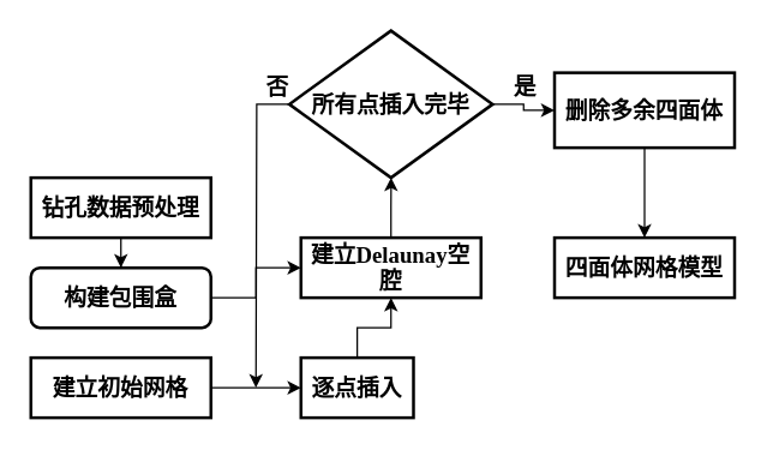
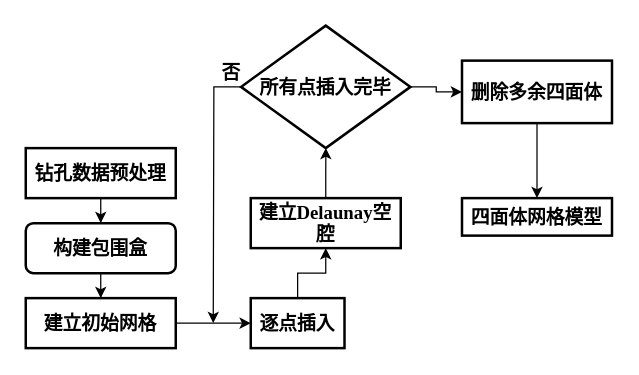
  <mxCell id="0" />
  <mxCell id="1" parent="0" />
  <mxCell id="2" value="" style="edgeStyle=orthogonalEdgeStyle;rounded=0;orthogonalLoop=1;jettySize=auto;html=1;fontStyle=1;fontFamily=Tahoma;fontSize=15;" parent="1" source="3" target="5" edge="1"><mxGeometry relative="1" as="geometry" /></mxCell>
  <mxCell id="3" value="钻孔数据预处理" style="whiteSpace=wrap;html=1;fontStyle=1;strokeWidth=2;gradientDirection=north;fontFamily=Tahoma;fontSize=15;" parent="1" vertex="1"><mxGeometry x="20" y="118" width="120" height="40" as="geometry" /></mxCell>
- <mxCell id="4" value="" style="edgeStyle=orthogonalEdgeStyle;rounded=0;orthogonalLoop=1;jettySize=auto;html=1;fontStyle=1;fontFamily=Tahoma;fontSize=15;" parent="1" source="5" target="11" edge="1"><mxGeometry relative="1" as="geometry" /></mxCell>
+ <mxCell id="4" value="" style="edgeStyle=orthogonalEdgeStyle;rounded=0;orthogonalLoop=1;jettySize=auto;html=1;fontStyle=1;fontFamily=Tahoma;fontSize=15;" parent="1" source="5" target="7" edge="1"><mxGeometry relative="1" as="geometry" /></mxCell>
  <mxCell id="5" value="构建包围盒" style="whiteSpace=wrap;html=1;fontStyle=1;strokeWidth=2;gradientDirection=north;fontFamily=Tahoma;fontSize=15;rounded=1;" parent="1" vertex="1"><mxGeometry x="20" y="178" width="120" height="40" as="geometry" /></mxCell>
  <mxCell id="6" value="" style="edgeStyle=orthogonalEdgeStyle;rounded=0;orthogonalLoop=1;jettySize=auto;html=1;fontStyle=1;fontFamily=Tahoma;fontSize=15;" parent="1" source="7" target="9" edge="1"><mxGeometry relative="1" as="geometry" /></mxCell>
  <mxCell id="7" value="建立初始网格" style="whiteSpace=wrap;html=1;fontStyle=1;strokeWidth=2;gradientDirection=north;fontFamily=Tahoma;fontSize=15;" parent="1" vertex="1"><mxGeometry x="20" y="238" width="120" height="40" as="geometry" /></mxCell>
  <mxCell id="8" value="" style="edgeStyle=orthogonalEdgeStyle;rounded=0;orthogonalLoop=1;jettySize=auto;html=1;fontStyle=1;fontFamily=Tahoma;fontSize=15;" parent="1" source="9" target="11" edge="1"><mxGeometry relative="1" as="geometry" /></mxCell>
  <mxCell id="9" value="逐点插入" style="whiteSpace=wrap;html=1;fontStyle=1;strokeWidth=2;gradientDirection=north;fontFamily=Tahoma;fontSize=15;" parent="1" vertex="1"><mxGeometry x="200" y="238" width="75" height="40" as="geometry" /></mxCell>
  <mxCell id="10" value="" style="edgeStyle=orthogonalEdgeStyle;rounded=0;orthogonalLoop=1;jettySize=auto;html=1;fontStyle=1;fontFamily=Tahoma;fontSize=15;" parent="1" source="11" target="14" edge="1"><mxGeometry relative="1" as="geometry" /></mxCell>
  <mxCell id="11" value="建立Delaunay空腔" style="whiteSpace=wrap;html=1;fontStyle=1;strokeWidth=2;gradientDirection=north;fontFamily=Tahoma;fontSize=15;" parent="1" vertex="1"><mxGeometry x="200" y="158" width="120" height="40" as="geometry" /></mxCell>
  <mxCell id="12" style="edgeStyle=orthogonalEdgeStyle;rounded=0;orthogonalLoop=1;jettySize=auto;html=1;exitX=0;exitY=0.5;exitDx=0;exitDy=0;fontFamily=Tahoma;fontSize=15;" parent="1" source="14" edge="1"><mxGeometry relative="1" as="geometry"><mxPoint x="170" y="258" as="targetPoint" /></mxGeometry></mxCell>
  <mxCell id="13" style="edgeStyle=orthogonalEdgeStyle;rounded=0;orthogonalLoop=1;jettySize=auto;html=1;entryX=0;entryY=0.5;entryDx=0;entryDy=0;fontFamily=Tahoma;fontSize=15;" parent="1" source="14" target="17" edge="1"><mxGeometry relative="1" as="geometry" /></mxCell>
  <mxCell id="14" value="所有点插入完毕" style="rhombus;whiteSpace=wrap;html=1;fontStyle=1;strokeWidth=2;gradientDirection=north;fontFamily=Tahoma;fontSize=15;" parent="1" vertex="1"><mxGeometry x="192.25" y="20" width="135.5" height="98" as="geometry" /></mxCell>
  <mxCell id="15" value="" style="edgeStyle=orthogonalEdgeStyle;rounded=0;orthogonalLoop=1;jettySize=auto;html=1;fontStyle=1;fontFamily=Tahoma;fontSize=15;" parent="1" source="17" target="16" edge="1"><mxGeometry relative="1" as="geometry" /></mxCell>
- <mxCell id="16" value="四面体网格模型" style="whiteSpace=wrap;html=1;fontStyle=1;strokeWidth=2;gradientDirection=north;fontFamily=Tahoma;fontSize=15;" parent="1" vertex="1"><mxGeometry x="369" y="158" width="120" height="40" as="geometry" /></mxCell>
+ <mxCell id="16" value="四面体网格模型" style="whiteSpace=wrap;html=1;fontStyle=1;strokeWidth=2;gradientDirection=north;fontFamily=Tahoma;fontSize=15;" parent="1" vertex="1"><mxGeometry x="369" y="158" width="120" height="30" as="geometry" /></mxCell>
  <mxCell id="17" value="删除多余四面体" style="whiteSpace=wrap;html=1;fontStyle=1;strokeWidth=2;gradientDirection=north;fontFamily=Tahoma;fontSize=15;" parent="1" vertex="1"><mxGeometry x="369" y="48" width="120" height="50" as="geometry" /></mxCell>
  <mxCell id="18" value="否" style="text;html=1;align=center;verticalAlign=middle;resizable=0;points=[];autosize=1;fontStyle=1;fontFamily=Tahoma;fontSize=15;" parent="1" vertex="1"><mxGeometry x="171" y="46" width="25" height="22" as="geometry" /></mxCell>
- <mxCell id="19" value="是" style="text;html=1;align=center;verticalAlign=middle;resizable=0;points=[];autosize=1;fontStyle=1;fontFamily=Tahoma;fontSize=15;" parent="1" vertex="1"><mxGeometry x="336" y="46" width="25" height="22" as="geometry" /></mxCell>
